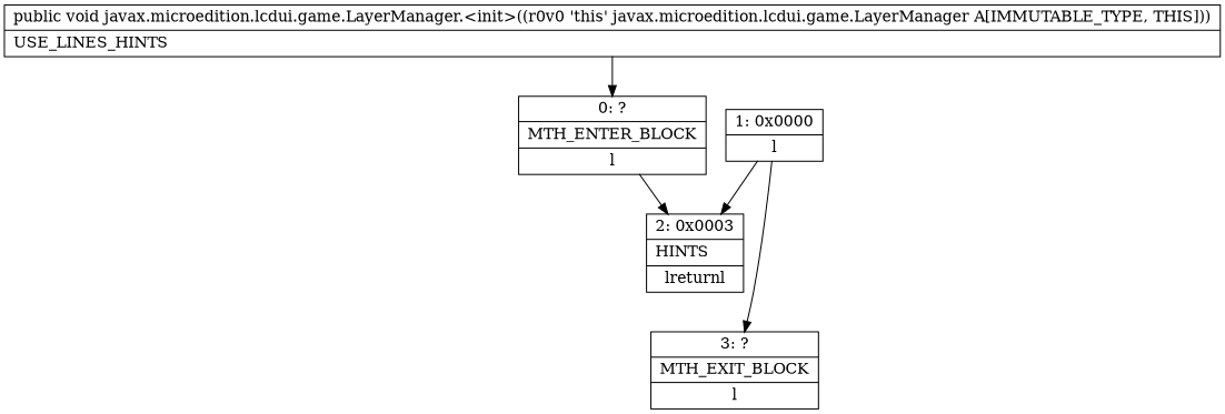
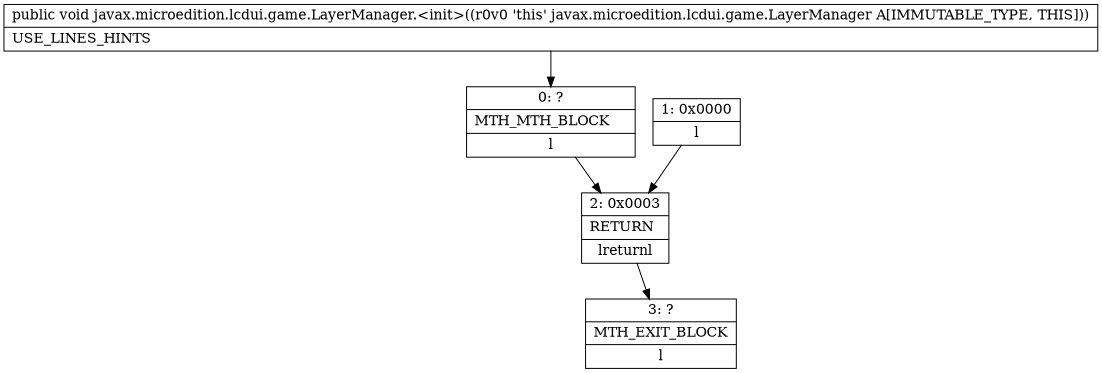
  digraph {
    node [shape=record]
-   n1 [label="{0\:\ ?|MTH_ENTER_BLOCK\l|l}"]
-   n2 [label="{2\:\ 0x0003|HINTS\l|lreturnl}"]
+   n1 [label="{0\:\ ?|MTH_MTH_BLOCK\l|l}"]
+   n2 [label="{2\:\ 0x0003|RETURN\l|lreturnl}"]
    n3 [label="{1\:\ 0x0000|l}"]
    n4 [label="{3\:\ ?|MTH_EXIT_BLOCK\l|l}"]
    n5 [label="{public void javax.microedition.lcdui.game.LayerManager.\<init\>((r0v0 'this' javax.microedition.lcdui.game.LayerManager A[IMMUTABLE_TYPE, THIS]))  | USE_LINES_HINTS\l}"]
    n1 -> n2
-   n3 -> n4
+   n2 -> n4
    n3 -> n2
    n5 -> n1
  }
